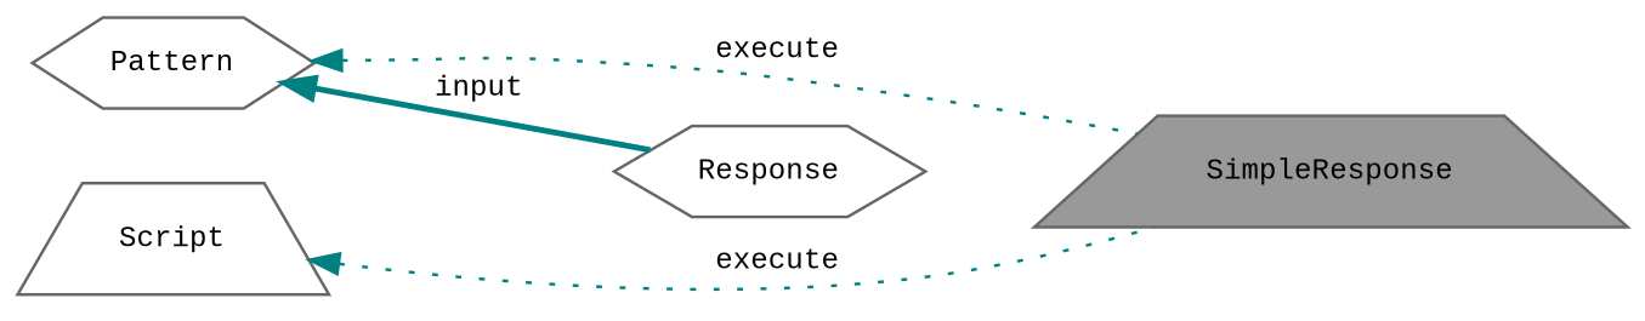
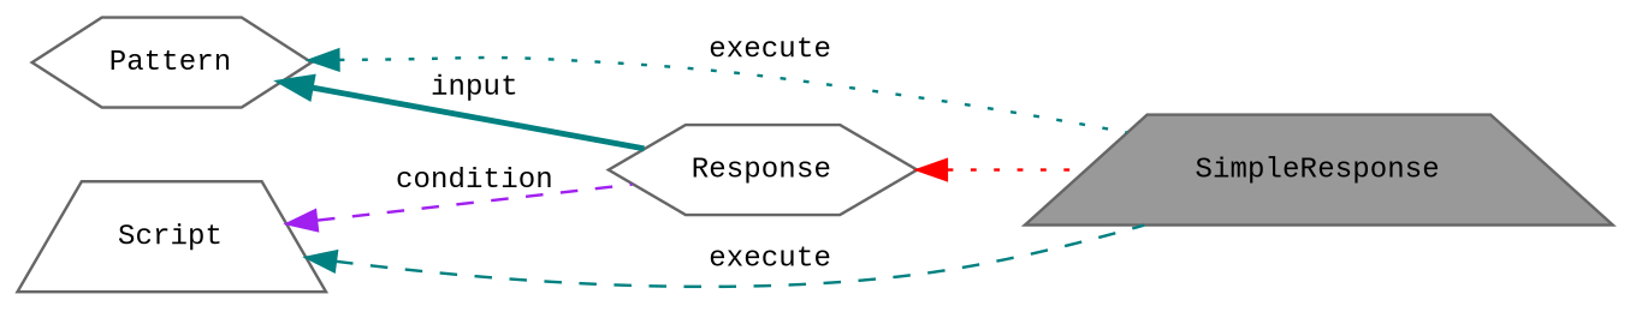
  digraph {
    fontname="Liberation Mono"
    rankdir=LR
    node [color=gray40 fillcolor=white fontname="Liberation Mono" fontsize=10 shape=trapezium style=filled]
    edge [color=teal dir=back fontname="Liberation Mono" fontsize=10 labelfontname=Helvetica labelfontsize=10 style=dotted]
    n1 [fillcolor=grey60 fontcolor=black height=0.2 label=SimpleResponse width=0.4]
    n2 [height=0.2 label=Response shape=hexagon width=0.4]
    n3 [height=0.2 label=Pattern shape=hexagon width=0.4]
    n4 [height=0.2 label=Script width=0.4]
+   n2 -> n1 [color=red]
    n3 -> n1 [label=" execute"]
    n3 -> n2 [label=" input" style=bold]
-   n4 -> n1 [label=" execute"]
+   n4 -> n1 [label=" execute" style=dashed]
+   n4 -> n2 [color=purple label=" condition" style=dashed]
  }
